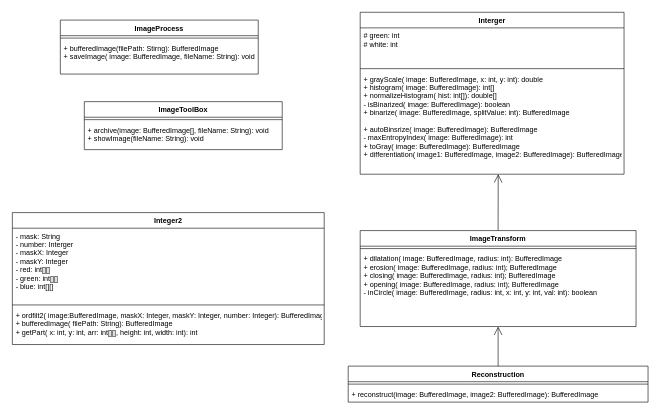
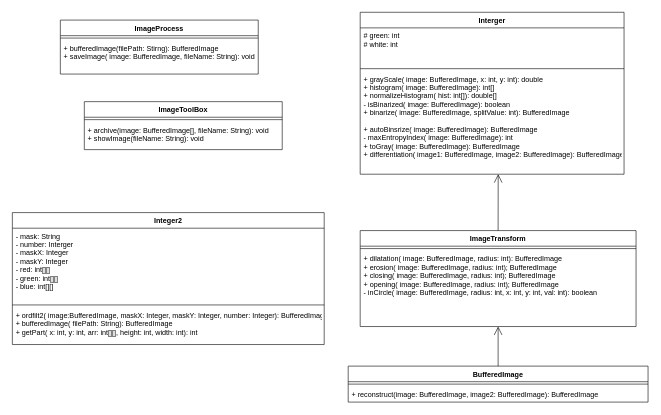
  <mxCell id="0" />
  <mxCell id="1" parent="0" />
  <mxCell id="2" value="Interger" style="swimlane;fontStyle=1;align=center;verticalAlign=top;childLayout=stackLayout;horizontal=1;startSize=26;horizontalStack=0;resizeParent=1;resizeParentMax=0;resizeLast=0;collapsible=1;marginBottom=0;" parent="1" vertex="1"><mxGeometry x="600" y="20" width="440" height="270" as="geometry" /></mxCell>
  <mxCell id="3" value="# green: int&#10;# white: int&#10;" style="text;strokeColor=none;fillColor=none;align=left;verticalAlign=top;spacingLeft=4;spacingRight=4;overflow=hidden;rotatable=0;points=[[0,0.5],[1,0.5]];portConstraint=eastwest;" parent="2" vertex="1"><mxGeometry y="26" width="440" height="64" as="geometry" /></mxCell>
  <mxCell id="4" value="" style="line;strokeWidth=1;fillColor=none;align=left;verticalAlign=middle;spacingTop=-1;spacingLeft=3;spacingRight=3;rotatable=0;labelPosition=right;points=[];portConstraint=eastwest;" parent="2" vertex="1"><mxGeometry y="90" width="440" height="8" as="geometry" /></mxCell>
  <mxCell id="5" value="+ grayScale( image: BufferedImage, x: int, y: int): double&#10;+ histogram( image: BufferedImage): int[]&#10;+ normalizeHistogram( hist: int[]): double[]&#10;- isBinarized( image: BufferedImage): boolean&#10;+ binarize( image: BufferedImage, splitValue: int): BufferedImage&#10; &#10;+ autoBinsrize( image: BufferedImage): BufferedImage&#10;- maxEntropyIndex( image: BufferedImage): int&#10;+ toGray( image: BufferedImage): BufferedImage&#10;+ differentiation( image1: BufferedImage, image2: BufferedImage): BufferedImage&#10;" style="text;strokeColor=none;fillColor=none;align=left;verticalAlign=top;spacingLeft=4;spacingRight=4;overflow=hidden;rotatable=0;points=[[0,0.5],[1,0.5]];portConstraint=eastwest;" parent="2" vertex="1"><mxGeometry y="98" width="440" height="172" as="geometry" /></mxCell>
  <mxCell id="6" value="ImageProcess" style="swimlane;fontStyle=1;align=center;verticalAlign=top;childLayout=stackLayout;horizontal=1;startSize=26;horizontalStack=0;resizeParent=1;resizeParentMax=0;resizeLast=0;collapsible=1;marginBottom=0;" parent="1" vertex="1"><mxGeometry x="100" y="33" width="330" height="90" as="geometry"><mxRectangle x="160" y="73" width="110" height="26" as="alternateBounds" /></mxGeometry></mxCell>
  <mxCell id="7" value="" style="line;strokeWidth=1;fillColor=none;align=left;verticalAlign=middle;spacingTop=-1;spacingLeft=3;spacingRight=3;rotatable=0;labelPosition=right;points=[];portConstraint=eastwest;" parent="6" vertex="1"><mxGeometry y="26" width="330" height="8" as="geometry" /></mxCell>
  <mxCell id="8" value="+ bufferedImage(filePath: Stirng): BufferedImage&#10;+ saveImage( image: BufferedImage, fileName: String): void&#10;" style="text;strokeColor=none;fillColor=none;align=left;verticalAlign=top;spacingLeft=4;spacingRight=4;overflow=hidden;rotatable=0;points=[[0,0.5],[1,0.5]];portConstraint=eastwest;" parent="6" vertex="1"><mxGeometry y="34" width="330" height="56" as="geometry" /></mxCell>
  <mxCell id="9" value="ImageTransform" style="swimlane;fontStyle=1;align=center;verticalAlign=top;childLayout=stackLayout;horizontal=1;startSize=26;horizontalStack=0;resizeParent=1;resizeParentMax=0;resizeLast=0;collapsible=1;marginBottom=0;" parent="1" vertex="1"><mxGeometry x="600" y="384" width="460" height="160" as="geometry" /></mxCell>
  <mxCell id="10" value="" style="line;strokeWidth=1;fillColor=none;align=left;verticalAlign=middle;spacingTop=-1;spacingLeft=3;spacingRight=3;rotatable=0;labelPosition=right;points=[];portConstraint=eastwest;" parent="9" vertex="1"><mxGeometry y="26" width="460" height="8" as="geometry" /></mxCell>
  <mxCell id="11" value="+ dilatation( image: BufferedImage, radius: int): BufferedImage&#10;+ erosion( image: BufferedImage, radius: int); BufferedImage&#10;+ closing( image: BufferedImage, radius: int); BufferedImage&#10;+ opening( image: BufferedImage, radius: int); BufferedImage&#10;- inCircle( image: BufferedImage, radius: int, x: int, y: int, val: int): boolean&#10;" style="text;strokeColor=none;fillColor=none;align=left;verticalAlign=top;spacingLeft=4;spacingRight=4;overflow=hidden;rotatable=0;points=[[0,0.5],[1,0.5]];portConstraint=eastwest;" parent="9" vertex="1"><mxGeometry y="34" width="460" height="126" as="geometry" /></mxCell>
  <mxCell id="12" value="Integer2" style="swimlane;fontStyle=1;align=center;verticalAlign=top;childLayout=stackLayout;horizontal=1;startSize=26;horizontalStack=0;resizeParent=1;resizeParentMax=0;resizeLast=0;collapsible=1;marginBottom=0;" parent="1" vertex="1"><mxGeometry x="20" y="354" width="520" height="220" as="geometry" /></mxCell>
  <mxCell id="13" value="- mask: String&#10;- number: Interger&#10;- maskX: Integer&#10;- maskY: Integer&#10;- red: int[][]&#10;- green: int[][]&#10;- blue: int[][]&#10;" style="text;strokeColor=none;fillColor=none;align=left;verticalAlign=top;spacingLeft=4;spacingRight=4;overflow=hidden;rotatable=0;points=[[0,0.5],[1,0.5]];portConstraint=eastwest;" parent="12" vertex="1"><mxGeometry y="26" width="520" height="124" as="geometry" /></mxCell>
  <mxCell id="14" value="" style="line;strokeWidth=1;fillColor=none;align=left;verticalAlign=middle;spacingTop=-1;spacingLeft=3;spacingRight=3;rotatable=0;labelPosition=right;points=[];portConstraint=eastwest;" parent="12" vertex="1"><mxGeometry y="150" width="520" height="8" as="geometry" /></mxCell>
  <mxCell id="15" value="+ ordfilt2( image:BufferedImage, maskX: Integer, maskY: Integer, number: Integer): BufferedImage&#10;+ bufferedImage( filePath: String): BufferedImage&#10;+ getPart( x: int, y: int, arr: int[][], height: int, width: int): int&#10;&#10;" style="text;strokeColor=none;fillColor=none;align=left;verticalAlign=top;spacingLeft=4;spacingRight=4;overflow=hidden;rotatable=0;points=[[0,0.5],[1,0.5]];portConstraint=eastwest;" parent="12" vertex="1"><mxGeometry y="158" width="520" height="62" as="geometry" /></mxCell>
  <mxCell id="16" value="" style="endArrow=open;endFill=1;endSize=12;html=1;exitX=0.5;exitY=0;exitDx=0;exitDy=0;entryX=0.523;entryY=1;entryDx=0;entryDy=0;entryPerimeter=0;" parent="1" source="9" target="5" edge="1"><mxGeometry width="160" relative="1" as="geometry"><mxPoint x="770" y="440" as="sourcePoint" /><mxPoint x="930" y="440" as="targetPoint" /></mxGeometry></mxCell>
- <mxCell id="17" value="Reconstruction&#10;" style="swimlane;fontStyle=1;align=center;verticalAlign=top;childLayout=stackLayout;horizontal=1;startSize=26;horizontalStack=0;resizeParent=1;resizeParentMax=0;resizeLast=0;collapsible=1;marginBottom=0;" vertex="1" parent="1"><mxGeometry x="580" y="610" width="500" height="60" as="geometry" /></mxCell>
+ <mxCell id="17" value="BufferedImage&#10;" style="swimlane;fontStyle=1;align=center;verticalAlign=top;childLayout=stackLayout;horizontal=1;startSize=26;horizontalStack=0;resizeParent=1;resizeParentMax=0;resizeLast=0;collapsible=1;marginBottom=0;" vertex="1" parent="1"><mxGeometry x="580" y="610" width="500" height="60" as="geometry" /></mxCell>
  <mxCell id="18" value="" style="line;strokeWidth=1;fillColor=none;align=left;verticalAlign=middle;spacingTop=-1;spacingLeft=3;spacingRight=3;rotatable=0;labelPosition=right;points=[];portConstraint=eastwest;" vertex="1" parent="17"><mxGeometry y="26" width="500" height="8" as="geometry" /></mxCell>
  <mxCell id="19" value="+ reconstruct(image: BufferedImage, image2: BufferedImage): BufferedImage" style="text;strokeColor=none;fillColor=none;align=left;verticalAlign=top;spacingLeft=4;spacingRight=4;overflow=hidden;rotatable=0;points=[[0,0.5],[1,0.5]];portConstraint=eastwest;" vertex="1" parent="17"><mxGeometry y="34" width="500" height="26" as="geometry" /></mxCell>
  <mxCell id="20" value="" style="endArrow=open;endFill=1;endSize=12;html=1;exitX=0.5;exitY=0;exitDx=0;exitDy=0;" edge="1" parent="1" source="17" target="11"><mxGeometry width="160" relative="1" as="geometry"><mxPoint x="850" y="558" as="sourcePoint" /><mxPoint x="840" y="642" as="targetPoint" /></mxGeometry></mxCell>
  <mxCell id="21" value="ImageToolBox" style="swimlane;fontStyle=1;align=center;verticalAlign=top;childLayout=stackLayout;horizontal=1;startSize=26;horizontalStack=0;resizeParent=1;resizeParentMax=0;resizeLast=0;collapsible=1;marginBottom=0;" vertex="1" parent="1"><mxGeometry x="140" y="169" width="330" height="80" as="geometry" /></mxCell>
  <mxCell id="22" value="" style="line;strokeWidth=1;fillColor=none;align=left;verticalAlign=middle;spacingTop=-1;spacingLeft=3;spacingRight=3;rotatable=0;labelPosition=right;points=[];portConstraint=eastwest;" vertex="1" parent="21"><mxGeometry y="26" width="330" height="8" as="geometry" /></mxCell>
  <mxCell id="23" value="+ archive(image: BufferedImage[], fileName: String): void&#10;+ showImage(fileName: String): void&#10;" style="text;strokeColor=none;fillColor=none;align=left;verticalAlign=top;spacingLeft=4;spacingRight=4;overflow=hidden;rotatable=0;points=[[0,0.5],[1,0.5]];portConstraint=eastwest;" vertex="1" parent="21"><mxGeometry y="34" width="330" height="46" as="geometry" /></mxCell>
